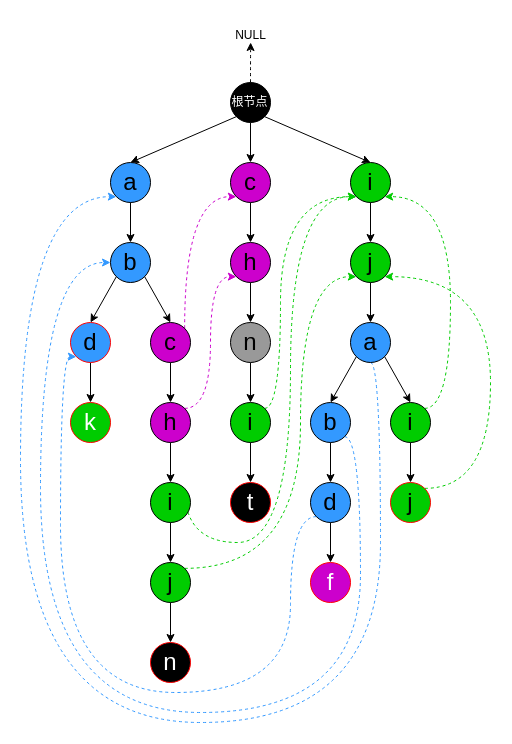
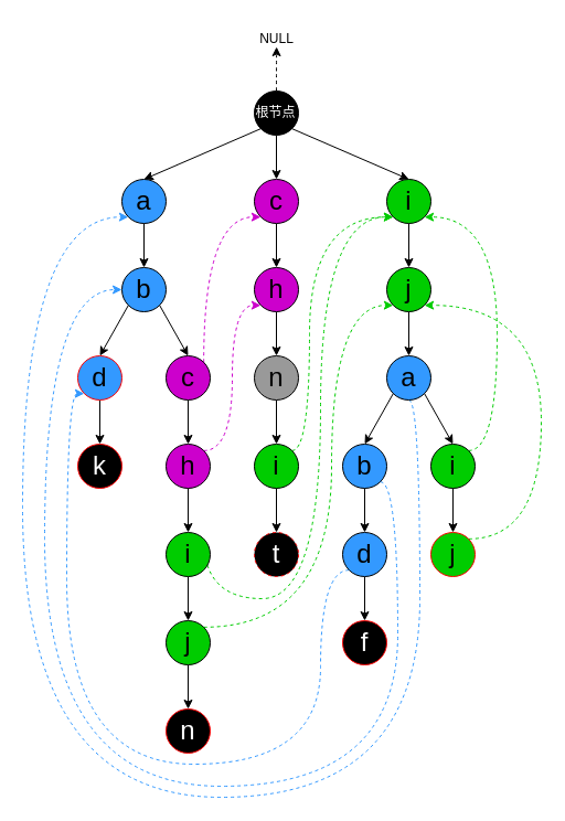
  <mxCell id="0" />
  <mxCell id="1" parent="0" />
  <mxCell id="2" style="edgeStyle=orthogonalEdgeStyle;rounded=0;orthogonalLoop=1;jettySize=auto;html=1;exitX=0.5;exitY=1;exitDx=0;exitDy=0;entryX=0.5;entryY=0;entryDx=0;entryDy=0;" edge="1" parent="1" source="4" target="27"><mxGeometry relative="1" as="geometry" /></mxCell>
  <mxCell id="3" style="edgeStyle=orthogonalEdgeStyle;rounded=0;orthogonalLoop=1;jettySize=auto;html=1;exitX=0.5;exitY=0;exitDx=0;exitDy=0;curved=1;dashed=1;" edge="1" parent="1" source="4"><mxGeometry relative="1" as="geometry"><mxPoint x="250.143" y="42" as="targetPoint" /></mxGeometry></mxCell>
  <mxCell id="4" value="" style="ellipse;whiteSpace=wrap;html=1;aspect=fixed;fillColor=#000000;" vertex="1" parent="1"><mxGeometry x="230" y="82" width="40" height="40" as="geometry" /></mxCell>
  <mxCell id="5" value="&lt;span style=&quot;font-size: 24px;&quot;&gt;a&lt;/span&gt;" style="ellipse;whiteSpace=wrap;html=1;aspect=fixed;fillColor=#3399FF;" vertex="1" parent="1"><mxGeometry x="110" y="162" width="40" height="40" as="geometry" /></mxCell>
  <mxCell id="6" value="&lt;span style=&quot;font-size: 24px;&quot;&gt;b&lt;/span&gt;" style="ellipse;whiteSpace=wrap;html=1;aspect=fixed;fillColor=#3399FF;" vertex="1" parent="1"><mxGeometry x="110" y="242" width="40" height="40" as="geometry" /></mxCell>
  <mxCell id="7" style="edgeStyle=orthogonalEdgeStyle;rounded=0;orthogonalLoop=1;jettySize=auto;html=1;exitX=0.5;exitY=1;exitDx=0;exitDy=0;entryX=0.5;entryY=0;entryDx=0;entryDy=0;" edge="1" parent="1" source="8" target="9"><mxGeometry relative="1" as="geometry" /></mxCell>
  <mxCell id="8" value="&lt;span style=&quot;font-size: 24px;&quot;&gt;d&lt;/span&gt;" style="ellipse;whiteSpace=wrap;html=1;aspect=fixed;fillColor=#3399FF;strokeColor=#FF0000;" vertex="1" parent="1"><mxGeometry x="70" y="322" width="40" height="40" as="geometry" /></mxCell>
- <mxCell id="9" value="&lt;span style=&quot;font-size: 24px;&quot;&gt;&lt;font style=&quot;color: rgb(255, 255, 255);&quot;&gt;k&lt;/font&gt;&lt;/span&gt;" style="ellipse;whiteSpace=wrap;html=1;aspect=fixed;fillColor=#00cc00;strokeColor=#FF0000;" vertex="1" parent="1"><mxGeometry x="70" y="402" width="40" height="40" as="geometry" /></mxCell>
+ <mxCell id="9" value="&lt;span style=&quot;font-size: 24px;&quot;&gt;&lt;font style=&quot;color: rgb(255, 255, 255);&quot;&gt;k&lt;/font&gt;&lt;/span&gt;" style="ellipse;whiteSpace=wrap;html=1;aspect=fixed;fillColor=#000000;strokeColor=#FF0000;" vertex="1" parent="1"><mxGeometry x="70" y="402" width="40" height="40" as="geometry" /></mxCell>
  <mxCell id="10" value="" style="endArrow=classic;html=1;rounded=0;exitX=0.5;exitY=1;exitDx=0;exitDy=0;entryX=0.5;entryY=0;entryDx=0;entryDy=0;" edge="1" parent="1" source="5" target="6"><mxGeometry width="50" height="50" relative="1" as="geometry"><mxPoint x="210" y="252" as="sourcePoint" /><mxPoint x="260" y="202" as="targetPoint" /></mxGeometry></mxCell>
  <mxCell id="11" value="" style="endArrow=classic;html=1;rounded=0;exitX=0;exitY=1;exitDx=0;exitDy=0;entryX=0.5;entryY=0;entryDx=0;entryDy=0;" edge="1" parent="1" source="6" target="8"><mxGeometry width="50" height="50" relative="1" as="geometry"><mxPoint x="210" y="252" as="sourcePoint" /><mxPoint x="260" y="202" as="targetPoint" /></mxGeometry></mxCell>
  <mxCell id="12" style="edgeStyle=orthogonalEdgeStyle;rounded=0;orthogonalLoop=1;jettySize=auto;html=1;exitX=0.5;exitY=1;exitDx=0;exitDy=0;entryX=0.5;entryY=0;entryDx=0;entryDy=0;" edge="1" parent="1" source="14" target="17"><mxGeometry relative="1" as="geometry" /></mxCell>
  <mxCell id="13" style="edgeStyle=orthogonalEdgeStyle;rounded=0;orthogonalLoop=1;jettySize=auto;html=1;exitX=1;exitY=0;exitDx=0;exitDy=0;entryX=0;entryY=1;entryDx=0;entryDy=0;curved=1;dashed=1;strokeColor=#CC00CC;" edge="1" parent="1" source="14" target="27"><mxGeometry relative="1" as="geometry"><Array as="points"><mxPoint x="184" y="196" /></Array></mxGeometry></mxCell>
  <mxCell id="14" value="&lt;span style=&quot;font-size: 24px;&quot;&gt;c&lt;/span&gt;&lt;span style=&quot;color: rgba(0, 0, 0, 0); font-family: monospace; font-size: 0px; text-align: start; text-wrap-mode: nowrap;&quot;&gt;%3CmxGraphModel%3E%3Croot%3E%3CmxCell%20id%3D%220%22%2F%3E%3CmxCell%20id%3D%221%22%20parent%3D%220%22%2F%3E%3CmxCell%20id%3D%222%22%20value%3D%22%26lt%3Bspan%20style%3D%26quot%3Bfont-size%3A%2024px%3B%26quot%3B%26gt%3Ba%26lt%3B%2Fspan%26gt%3B%22%20style%3D%22ellipse%3BwhiteSpace%3Dwrap%3Bhtml%3D1%3Baspect%3Dfixed%3B%22%20vertex%3D%221%22%20parent%3D%221%22%3E%3CmxGeometry%20x%3D%22280%22%20y%3D%22200%22%20width%3D%2240%22%20height%3D%2240%22%20as%3D%22geometry%22%2F%3E%3C%2FmxCell%3E%3C%2Froot%3E%3C%2FmxGraphModel%3E&lt;/span&gt;" style="ellipse;whiteSpace=wrap;html=1;aspect=fixed;fillColor=#CC00CC;" vertex="1" parent="1"><mxGeometry x="150" y="322" width="40" height="40" as="geometry" /></mxCell>
  <mxCell id="15" style="edgeStyle=orthogonalEdgeStyle;rounded=0;orthogonalLoop=1;jettySize=auto;html=1;exitX=0.5;exitY=1;exitDx=0;exitDy=0;entryX=0.5;entryY=0;entryDx=0;entryDy=0;" edge="1" parent="1" source="17" target="20"><mxGeometry relative="1" as="geometry" /></mxCell>
  <mxCell id="16" style="edgeStyle=orthogonalEdgeStyle;rounded=0;orthogonalLoop=1;jettySize=auto;html=1;exitX=1;exitY=0;exitDx=0;exitDy=0;entryX=0;entryY=1;entryDx=0;entryDy=0;dashed=1;curved=1;strokeColor=#CC00CC;" edge="1" parent="1" source="17" target="29"><mxGeometry relative="1" as="geometry"><Array as="points"><mxPoint x="210" y="408" /><mxPoint x="210" y="276" /></Array></mxGeometry></mxCell>
  <mxCell id="17" value="&lt;span style=&quot;font-size: 24px;&quot;&gt;h&lt;/span&gt;&lt;span style=&quot;color: rgba(0, 0, 0, 0); font-family: monospace; font-size: 0px; text-align: start; text-wrap-mode: nowrap;&quot;&gt;%3CmxGraphModel%3E%3Croot%3E%3CmxCell%20id%3D%220%22%2F%3E%3CmxCell%20id%3D%221%22%20parent%3D%220%22%2F%3E%3CmxCell%20id%3D%222%22%20value%3D%22%26lt%3Bspan%20style%3D%26quot%3Bfont-size%3A%2024px%3B%26quot%3B%26gt%3Ba%26lt%3B%2Fspan%26gt%3B%22%20style%3D%22ellipse%3BwhiteSpace%3Dwrap%3Bhtml%3D1%3Baspect%3Dfixed%3B%22%20vertex%3D%221%22%20parent%3D%221%22%3E%3CmxGeometry%20x%3D%22280%22%20y%3D%22200%22%20width%3D%2240%22%20height%3D%2240%22%20as%3D%22geometry%22%2F%3E%3C%2FmxCell%3E%3C%2Froot%3E%3C%2FmxGraphModel%3E&lt;/span&gt;" style="ellipse;whiteSpace=wrap;html=1;aspect=fixed;fillColor=#CC00CC;" vertex="1" parent="1"><mxGeometry x="150" y="402" width="40" height="40" as="geometry" /></mxCell>
  <mxCell id="18" style="edgeStyle=orthogonalEdgeStyle;rounded=0;orthogonalLoop=1;jettySize=auto;html=1;exitX=0.5;exitY=1;exitDx=0;exitDy=0;entryX=0.5;entryY=0;entryDx=0;entryDy=0;" edge="1" parent="1" source="20" target="23"><mxGeometry relative="1" as="geometry" /></mxCell>
  <mxCell id="19" style="edgeStyle=orthogonalEdgeStyle;rounded=0;orthogonalLoop=1;jettySize=auto;html=1;exitX=1;exitY=0;exitDx=0;exitDy=0;entryX=0;entryY=1;entryDx=0;entryDy=0;dashed=1;curved=1;strokeColor=#00CC00;" edge="1" parent="1" source="20" target="37"><mxGeometry relative="1" as="geometry"><Array as="points"><mxPoint x="184" y="542" /><mxPoint x="290" y="542" /><mxPoint x="290" y="196" /></Array></mxGeometry></mxCell>
  <mxCell id="20" value="&lt;span style=&quot;font-size: 24px;&quot;&gt;i&lt;/span&gt;" style="ellipse;whiteSpace=wrap;html=1;aspect=fixed;fillColor=#00CC00;" vertex="1" parent="1"><mxGeometry x="150" y="482" width="40" height="40" as="geometry" /></mxCell>
  <mxCell id="21" style="edgeStyle=orthogonalEdgeStyle;rounded=0;orthogonalLoop=1;jettySize=auto;html=1;exitX=0.5;exitY=1;exitDx=0;exitDy=0;entryX=0.5;entryY=0;entryDx=0;entryDy=0;" edge="1" parent="1" source="23" target="24"><mxGeometry relative="1" as="geometry" /></mxCell>
  <mxCell id="22" style="edgeStyle=orthogonalEdgeStyle;rounded=0;orthogonalLoop=1;jettySize=auto;html=1;exitX=1;exitY=0;exitDx=0;exitDy=0;entryX=0;entryY=1;entryDx=0;entryDy=0;curved=1;dashed=1;strokeColor=#00CC00;" edge="1" parent="1" source="23" target="39"><mxGeometry relative="1" as="geometry"><Array as="points"><mxPoint x="300" y="568" /><mxPoint x="300" y="276" /></Array></mxGeometry></mxCell>
  <mxCell id="23" value="&lt;span style=&quot;font-size: 24px;&quot;&gt;j&lt;/span&gt;" style="ellipse;whiteSpace=wrap;html=1;aspect=fixed;fillColor=#00CC00;" vertex="1" parent="1"><mxGeometry x="150" y="562" width="40" height="40" as="geometry" /></mxCell>
  <mxCell id="24" value="&lt;span style=&quot;font-size: 24px;&quot;&gt;&lt;font style=&quot;color: rgb(255, 255, 255);&quot;&gt;n&lt;/font&gt;&lt;/span&gt;" style="ellipse;whiteSpace=wrap;html=1;aspect=fixed;fillColor=#000000;strokeColor=#FF0000;" vertex="1" parent="1"><mxGeometry x="150" y="642" width="40" height="40" as="geometry" /></mxCell>
  <mxCell id="25" value="" style="endArrow=classic;html=1;rounded=0;exitX=1;exitY=1;exitDx=0;exitDy=0;entryX=0.5;entryY=0;entryDx=0;entryDy=0;" edge="1" parent="1" source="6" target="14"><mxGeometry width="50" height="50" relative="1" as="geometry"><mxPoint x="210" y="382" as="sourcePoint" /><mxPoint x="260" y="332" as="targetPoint" /></mxGeometry></mxCell>
  <mxCell id="26" style="edgeStyle=orthogonalEdgeStyle;rounded=0;orthogonalLoop=1;jettySize=auto;html=1;exitX=0.5;exitY=1;exitDx=0;exitDy=0;entryX=0.5;entryY=0;entryDx=0;entryDy=0;" edge="1" parent="1" source="27" target="29"><mxGeometry relative="1" as="geometry" /></mxCell>
  <mxCell id="27" value="&lt;span style=&quot;font-size: 24px;&quot;&gt;c&lt;/span&gt;&lt;span style=&quot;color: rgba(0, 0, 0, 0); font-family: monospace; font-size: 0px; text-align: start; text-wrap-mode: nowrap;&quot;&gt;%3CmxGraphModel%3E%3Croot%3E%3CmxCell%20id%3D%220%22%2F%3E%3CmxCell%20id%3D%221%22%20parent%3D%220%22%2F%3E%3CmxCell%20id%3D%222%22%20value%3D%22%26lt%3Bspan%20style%3D%26quot%3Bfont-size%3A%2024px%3B%26quot%3B%26gt%3Ba%26lt%3B%2Fspan%26gt%3B%22%20style%3D%22ellipse%3BwhiteSpace%3Dwrap%3Bhtml%3D1%3Baspect%3Dfixed%3B%22%20vertex%3D%221%22%20parent%3D%221%22%3E%3CmxGeometry%20x%3D%22280%22%20y%3D%22200%22%20width%3D%2240%22%20height%3D%2240%22%20as%3D%22geometry%22%2F%3E%3C%2FmxCell%3E%3C%2Froot%3E%3C%2FmxGraphModel%3E&lt;/span&gt;" style="ellipse;whiteSpace=wrap;html=1;aspect=fixed;fillColor=#CC00CC;" vertex="1" parent="1"><mxGeometry x="230" y="162" width="40" height="40" as="geometry" /></mxCell>
  <mxCell id="28" style="edgeStyle=orthogonalEdgeStyle;rounded=0;orthogonalLoop=1;jettySize=auto;html=1;exitX=0.5;exitY=1;exitDx=0;exitDy=0;entryX=0.5;entryY=0;entryDx=0;entryDy=0;" edge="1" parent="1" source="29" target="31"><mxGeometry relative="1" as="geometry" /></mxCell>
  <mxCell id="29" value="&lt;span style=&quot;font-size: 24px;&quot;&gt;h&lt;/span&gt;&lt;span style=&quot;color: rgba(0, 0, 0, 0); font-family: monospace; font-size: 0px; text-align: start; text-wrap-mode: nowrap;&quot;&gt;%3CmxGraphModel%3E%3Croot%3E%3CmxCell%20id%3D%220%22%2F%3E%3CmxCell%20id%3D%221%22%20parent%3D%220%22%2F%3E%3CmxCell%20id%3D%222%22%20value%3D%22%26lt%3Bspan%20style%3D%26quot%3Bfont-size%3A%2024px%3B%26quot%3B%26gt%3Bc%26lt%3B%2Fspan%26gt%3B%26lt%3Bspan%20style%3D%26quot%3Bcolor%3A%20rgba(0%2C%200%2C%200%2C%200)%3B%20font-family%3A%20monospace%3B%20font-size%3A%200px%3B%20text-align%3A%20start%3B%20text-wrap-mode%3A%20nowrap%3B%26quot%3B%26gt%3B%253CmxGraphModel%253E%253Croot%253E%253CmxCell%2520id%253D%25220%2522%252F%253E%253CmxCell%2520id%253D%25221%2522%2520parent%253D%25220%2522%252F%253E%253CmxCell%2520id%253D%25222%2522%2520value%253D%2522%2526lt%253Bspan%2520style%253D%2526quot%253Bfont-size%253A%252024px%253B%2526quot%253B%2526gt%253Ba%2526lt%253B%252Fspan%2526gt%253B%2522%2520style%253D%2522ellipse%253BwhiteSpace%253Dwrap%253Bhtml%253D1%253Baspect%253Dfixed%253B%2522%2520vertex%253D%25221%2522%2520parent%253D%25221%2522%253E%253CmxGeometry%2520x%253D%2522280%2522%2520y%253D%2522200%2522%2520width%253D%252240%2522%2520height%253D%252240%2522%2520as%253D%2522geometry%2522%252F%253E%253C%252FmxCell%253E%253C%252Froot%253E%253C%252FmxGraphModel%253E%26lt%3B%2Fspan%26gt%3B%22%20style%3D%22ellipse%3BwhiteSpace%3Dwrap%3Bhtml%3D1%3Baspect%3Dfixed%3B%22%20vertex%3D%221%22%20parent%3D%221%22%3E%3CmxGeometry%20x%3D%22320%22%20y%3D%22320%22%20width%3D%2240%22%20height%3D%2240%22%20as%3D%22geometry%22%2F%3E%3C%2FmxCell%3E%3C%2Froot%3E%3C%2FmxGraphModel%3E&lt;/span&gt;" style="ellipse;whiteSpace=wrap;html=1;aspect=fixed;fillColor=#CC00CC;" vertex="1" parent="1"><mxGeometry x="230" y="242" width="40" height="40" as="geometry" /></mxCell>
  <mxCell id="30" style="edgeStyle=orthogonalEdgeStyle;rounded=0;orthogonalLoop=1;jettySize=auto;html=1;exitX=0.5;exitY=1;exitDx=0;exitDy=0;entryX=0.5;entryY=0;entryDx=0;entryDy=0;" edge="1" parent="1" source="31" target="34"><mxGeometry relative="1" as="geometry" /></mxCell>
  <mxCell id="31" value="&lt;span style=&quot;font-size: 24px;&quot;&gt;n&lt;/span&gt;" style="ellipse;whiteSpace=wrap;html=1;aspect=fixed;fillColor=#999999;" vertex="1" parent="1"><mxGeometry x="230" y="322" width="40" height="40" as="geometry" /></mxCell>
  <mxCell id="32" style="edgeStyle=orthogonalEdgeStyle;rounded=0;orthogonalLoop=1;jettySize=auto;html=1;exitX=0.5;exitY=1;exitDx=0;exitDy=0;entryX=0.5;entryY=0;entryDx=0;entryDy=0;" edge="1" parent="1" source="34" target="35"><mxGeometry relative="1" as="geometry" /></mxCell>
  <mxCell id="33" style="edgeStyle=orthogonalEdgeStyle;rounded=0;orthogonalLoop=1;jettySize=auto;html=1;exitX=1;exitY=0;exitDx=0;exitDy=0;entryX=0;entryY=1;entryDx=0;entryDy=0;curved=1;dashed=1;strokeColor=#00CC00;" edge="1" parent="1" source="34" target="37"><mxGeometry relative="1" as="geometry"><Array as="points"><mxPoint x="280" y="408" /><mxPoint x="280" y="196" /></Array></mxGeometry></mxCell>
  <mxCell id="34" value="&lt;span style=&quot;font-size: 24px;&quot;&gt;i&lt;/span&gt;" style="ellipse;whiteSpace=wrap;html=1;aspect=fixed;fillColor=#00CC00;" vertex="1" parent="1"><mxGeometry x="230" y="402" width="40" height="40" as="geometry" /></mxCell>
- <mxCell id="35" value="&lt;span style=&quot;font-size: 24px;&quot;&gt;&lt;font style=&quot;color: rgb(255, 255, 255);&quot;&gt;t&lt;/font&gt;&lt;/span&gt;" style="ellipse;whiteSpace=wrap;html=1;aspect=fixed;fillColor=#000000;strokeColor=#FF0000;" vertex="1" parent="1"><mxGeometry x="230" y="482" width="40" height="40" as="geometry" /></mxCell>
+ <mxCell id="35" value="&lt;span style=&quot;font-size: 24px;&quot;&gt;&lt;font style=&quot;color: rgb(255, 255, 255);&quot;&gt;t&lt;/font&gt;&lt;/span&gt;" style="ellipse;whiteSpace=wrap;html=1;aspect=fixed;fillColor=#000000;strokeColor=#FF0000;dashed=1;" vertex="1" parent="1"><mxGeometry x="230" y="482" width="40" height="40" as="geometry" /></mxCell>
  <mxCell id="36" style="edgeStyle=orthogonalEdgeStyle;rounded=0;orthogonalLoop=1;jettySize=auto;html=1;exitX=0.5;exitY=1;exitDx=0;exitDy=0;entryX=0.5;entryY=0;entryDx=0;entryDy=0;" edge="1" parent="1" source="37" target="39"><mxGeometry relative="1" as="geometry" /></mxCell>
  <mxCell id="37" value="&lt;span style=&quot;font-size: 24px;&quot;&gt;i&lt;/span&gt;" style="ellipse;whiteSpace=wrap;html=1;aspect=fixed;fillColor=#00CC00;" vertex="1" parent="1"><mxGeometry x="350" y="162" width="40" height="40" as="geometry" /></mxCell>
  <mxCell id="38" style="edgeStyle=orthogonalEdgeStyle;rounded=0;orthogonalLoop=1;jettySize=auto;html=1;exitX=0.5;exitY=1;exitDx=0;exitDy=0;entryX=0.5;entryY=0;entryDx=0;entryDy=0;" edge="1" parent="1" source="39" target="41"><mxGeometry relative="1" as="geometry" /></mxCell>
  <mxCell id="39" value="&lt;span style=&quot;font-size: 24px;&quot;&gt;j&lt;/span&gt;" style="ellipse;whiteSpace=wrap;html=1;aspect=fixed;fillColor=#00CC00;" vertex="1" parent="1"><mxGeometry x="350" y="242" width="40" height="40" as="geometry" /></mxCell>
  <mxCell id="40" style="edgeStyle=orthogonalEdgeStyle;rounded=0;orthogonalLoop=1;jettySize=auto;html=1;exitX=0.5;exitY=1;exitDx=0;exitDy=0;entryX=0;entryY=1;entryDx=0;entryDy=0;curved=1;dashed=1;strokeColor=#3399FF;" edge="1" parent="1" source="41" target="5"><mxGeometry relative="1" as="geometry"><Array as="points"><mxPoint x="380" y="362" /><mxPoint x="380" y="722" /><mxPoint x="20" y="722" /><mxPoint x="20" y="196" /></Array></mxGeometry></mxCell>
  <mxCell id="41" value="&lt;span style=&quot;font-size: 24px;&quot;&gt;a&lt;/span&gt;" style="ellipse;whiteSpace=wrap;html=1;aspect=fixed;fillColor=#3399FF;" vertex="1" parent="1"><mxGeometry x="350" y="322" width="40" height="40" as="geometry" /></mxCell>
  <mxCell id="42" style="edgeStyle=orthogonalEdgeStyle;rounded=0;orthogonalLoop=1;jettySize=auto;html=1;exitX=0.5;exitY=1;exitDx=0;exitDy=0;entryX=0.5;entryY=0;entryDx=0;entryDy=0;" edge="1" parent="1" source="44" target="46"><mxGeometry relative="1" as="geometry" /></mxCell>
  <mxCell id="43" style="edgeStyle=orthogonalEdgeStyle;rounded=0;orthogonalLoop=1;jettySize=auto;html=1;exitX=1;exitY=0;exitDx=0;exitDy=0;entryX=1;entryY=1;entryDx=0;entryDy=0;curved=1;dashed=1;strokeColor=#00CC00;" edge="1" parent="1" source="44" target="37"><mxGeometry relative="1" as="geometry"><Array as="points"><mxPoint x="450" y="408" /><mxPoint x="450" y="196" /></Array></mxGeometry></mxCell>
  <mxCell id="44" value="&lt;span style=&quot;font-size: 24px;&quot;&gt;i&lt;/span&gt;" style="ellipse;whiteSpace=wrap;html=1;aspect=fixed;fillColor=#00CC00;" vertex="1" parent="1"><mxGeometry x="390" y="402" width="40" height="40" as="geometry" /></mxCell>
  <mxCell id="45" style="edgeStyle=orthogonalEdgeStyle;rounded=0;orthogonalLoop=1;jettySize=auto;html=1;exitX=1;exitY=0;exitDx=0;exitDy=0;entryX=1;entryY=1;entryDx=0;entryDy=0;curved=1;dashed=1;strokeColor=#00CC00;" edge="1" parent="1" source="46" target="39"><mxGeometry relative="1" as="geometry"><Array as="points"><mxPoint x="490" y="488" /><mxPoint x="490" y="276" /></Array></mxGeometry></mxCell>
  <mxCell id="46" value="&lt;span style=&quot;font-size: 24px;&quot;&gt;j&lt;/span&gt;" style="ellipse;whiteSpace=wrap;html=1;aspect=fixed;fillColor=#00CC00;strokeColor=#FF0000;" vertex="1" parent="1"><mxGeometry x="390" y="482" width="40" height="40" as="geometry" /></mxCell>
  <mxCell id="47" style="edgeStyle=orthogonalEdgeStyle;rounded=0;orthogonalLoop=1;jettySize=auto;html=1;exitX=0.5;exitY=1;exitDx=0;exitDy=0;entryX=0.5;entryY=0;entryDx=0;entryDy=0;" edge="1" parent="1" source="49" target="52"><mxGeometry relative="1" as="geometry" /></mxCell>
  <mxCell id="48" style="edgeStyle=orthogonalEdgeStyle;rounded=0;orthogonalLoop=1;jettySize=auto;html=1;exitX=1;exitY=1;exitDx=0;exitDy=0;entryX=0;entryY=0.5;entryDx=0;entryDy=0;curved=1;dashed=1;strokeColor=#3399FF;" edge="1" parent="1" source="49" target="6"><mxGeometry relative="1" as="geometry"><Array as="points"><mxPoint x="360" y="436" /><mxPoint x="360" y="712" /><mxPoint x="40" y="712" /><mxPoint x="40" y="262" /></Array></mxGeometry></mxCell>
  <mxCell id="49" value="&lt;span style=&quot;font-size: 24px;&quot;&gt;b&lt;/span&gt;" style="ellipse;whiteSpace=wrap;html=1;aspect=fixed;fillColor=#3399FF;" vertex="1" parent="1"><mxGeometry x="310" y="402" width="40" height="40" as="geometry" /></mxCell>
  <mxCell id="50" style="edgeStyle=orthogonalEdgeStyle;rounded=0;orthogonalLoop=1;jettySize=auto;html=1;exitX=0.5;exitY=1;exitDx=0;exitDy=0;entryX=0.5;entryY=0;entryDx=0;entryDy=0;" edge="1" parent="1" source="52" target="53"><mxGeometry relative="1" as="geometry" /></mxCell>
  <mxCell id="51" style="edgeStyle=orthogonalEdgeStyle;rounded=0;orthogonalLoop=1;jettySize=auto;html=1;exitX=0;exitY=1;exitDx=0;exitDy=0;entryX=0;entryY=1;entryDx=0;entryDy=0;curved=1;dashed=1;strokeColor=#3399FF;" edge="1" parent="1" source="52" target="8"><mxGeometry relative="1" as="geometry"><Array as="points"><mxPoint x="290" y="516" /><mxPoint x="290" y="692" /><mxPoint x="60" y="692" /><mxPoint x="60" y="356" /></Array></mxGeometry></mxCell>
  <mxCell id="52" value="&lt;span style=&quot;font-size: 24px;&quot;&gt;d&lt;/span&gt;" style="ellipse;whiteSpace=wrap;html=1;aspect=fixed;fillColor=#3399FF;" vertex="1" parent="1"><mxGeometry x="310" y="482" width="40" height="40" as="geometry" /></mxCell>
- <mxCell id="53" value="&lt;span style=&quot;font-size: 24px;&quot;&gt;&lt;font style=&quot;color: rgb(255, 255, 255);&quot;&gt;f&lt;/font&gt;&lt;/span&gt;" style="ellipse;whiteSpace=wrap;html=1;aspect=fixed;fillColor=#cc00cc;strokeColor=#FF0000;" vertex="1" parent="1"><mxGeometry x="310" y="562" width="40" height="40" as="geometry" /></mxCell>
+ <mxCell id="53" value="&lt;span style=&quot;font-size: 24px;&quot;&gt;&lt;font style=&quot;color: rgb(255, 255, 255);&quot;&gt;f&lt;/font&gt;&lt;/span&gt;" style="ellipse;whiteSpace=wrap;html=1;aspect=fixed;fillColor=#000000;strokeColor=#FF0000;" vertex="1" parent="1"><mxGeometry x="310" y="562" width="40" height="40" as="geometry" /></mxCell>
  <mxCell id="54" value="" style="endArrow=classic;html=1;rounded=0;exitX=0;exitY=1;exitDx=0;exitDy=0;entryX=0.5;entryY=0;entryDx=0;entryDy=0;" edge="1" parent="1" source="41" target="49"><mxGeometry width="50" height="50" relative="1" as="geometry"><mxPoint x="210" y="422" as="sourcePoint" /><mxPoint x="260" y="372" as="targetPoint" /></mxGeometry></mxCell>
  <mxCell id="55" value="" style="endArrow=classic;html=1;rounded=0;exitX=1;exitY=1;exitDx=0;exitDy=0;entryX=0.5;entryY=0;entryDx=0;entryDy=0;" edge="1" parent="1" source="41" target="44"><mxGeometry width="50" height="50" relative="1" as="geometry"><mxPoint x="210" y="422" as="sourcePoint" /><mxPoint x="260" y="372" as="targetPoint" /></mxGeometry></mxCell>
  <mxCell id="56" value="" style="endArrow=classic;html=1;rounded=0;exitX=0;exitY=1;exitDx=0;exitDy=0;entryX=0.5;entryY=0;entryDx=0;entryDy=0;" edge="1" parent="1" source="4" target="5"><mxGeometry width="50" height="50" relative="1" as="geometry"><mxPoint x="210" y="232" as="sourcePoint" /><mxPoint x="260" y="182" as="targetPoint" /></mxGeometry></mxCell>
  <mxCell id="57" value="" style="endArrow=classic;html=1;rounded=0;exitX=1;exitY=1;exitDx=0;exitDy=0;entryX=0.5;entryY=0;entryDx=0;entryDy=0;" edge="1" parent="1" source="4" target="37"><mxGeometry width="50" height="50" relative="1" as="geometry"><mxPoint x="210" y="232" as="sourcePoint" /><mxPoint x="260" y="182" as="targetPoint" /></mxGeometry></mxCell>
  <mxCell id="58" value="根节点" style="text;html=1;align=center;verticalAlign=middle;resizable=0;points=[];autosize=1;strokeColor=none;fillColor=none;fontColor=#FFFFFF;" vertex="1" parent="1"><mxGeometry x="219" y="87" width="60" height="30" as="geometry" /></mxCell>
  <mxCell id="59" value="NULL" style="text;html=1;align=center;verticalAlign=middle;resizable=0;points=[];autosize=1;strokeColor=none;fillColor=none;" vertex="1" parent="1"><mxGeometry x="225" y="20" width="50" height="30" as="geometry" /></mxCell>
